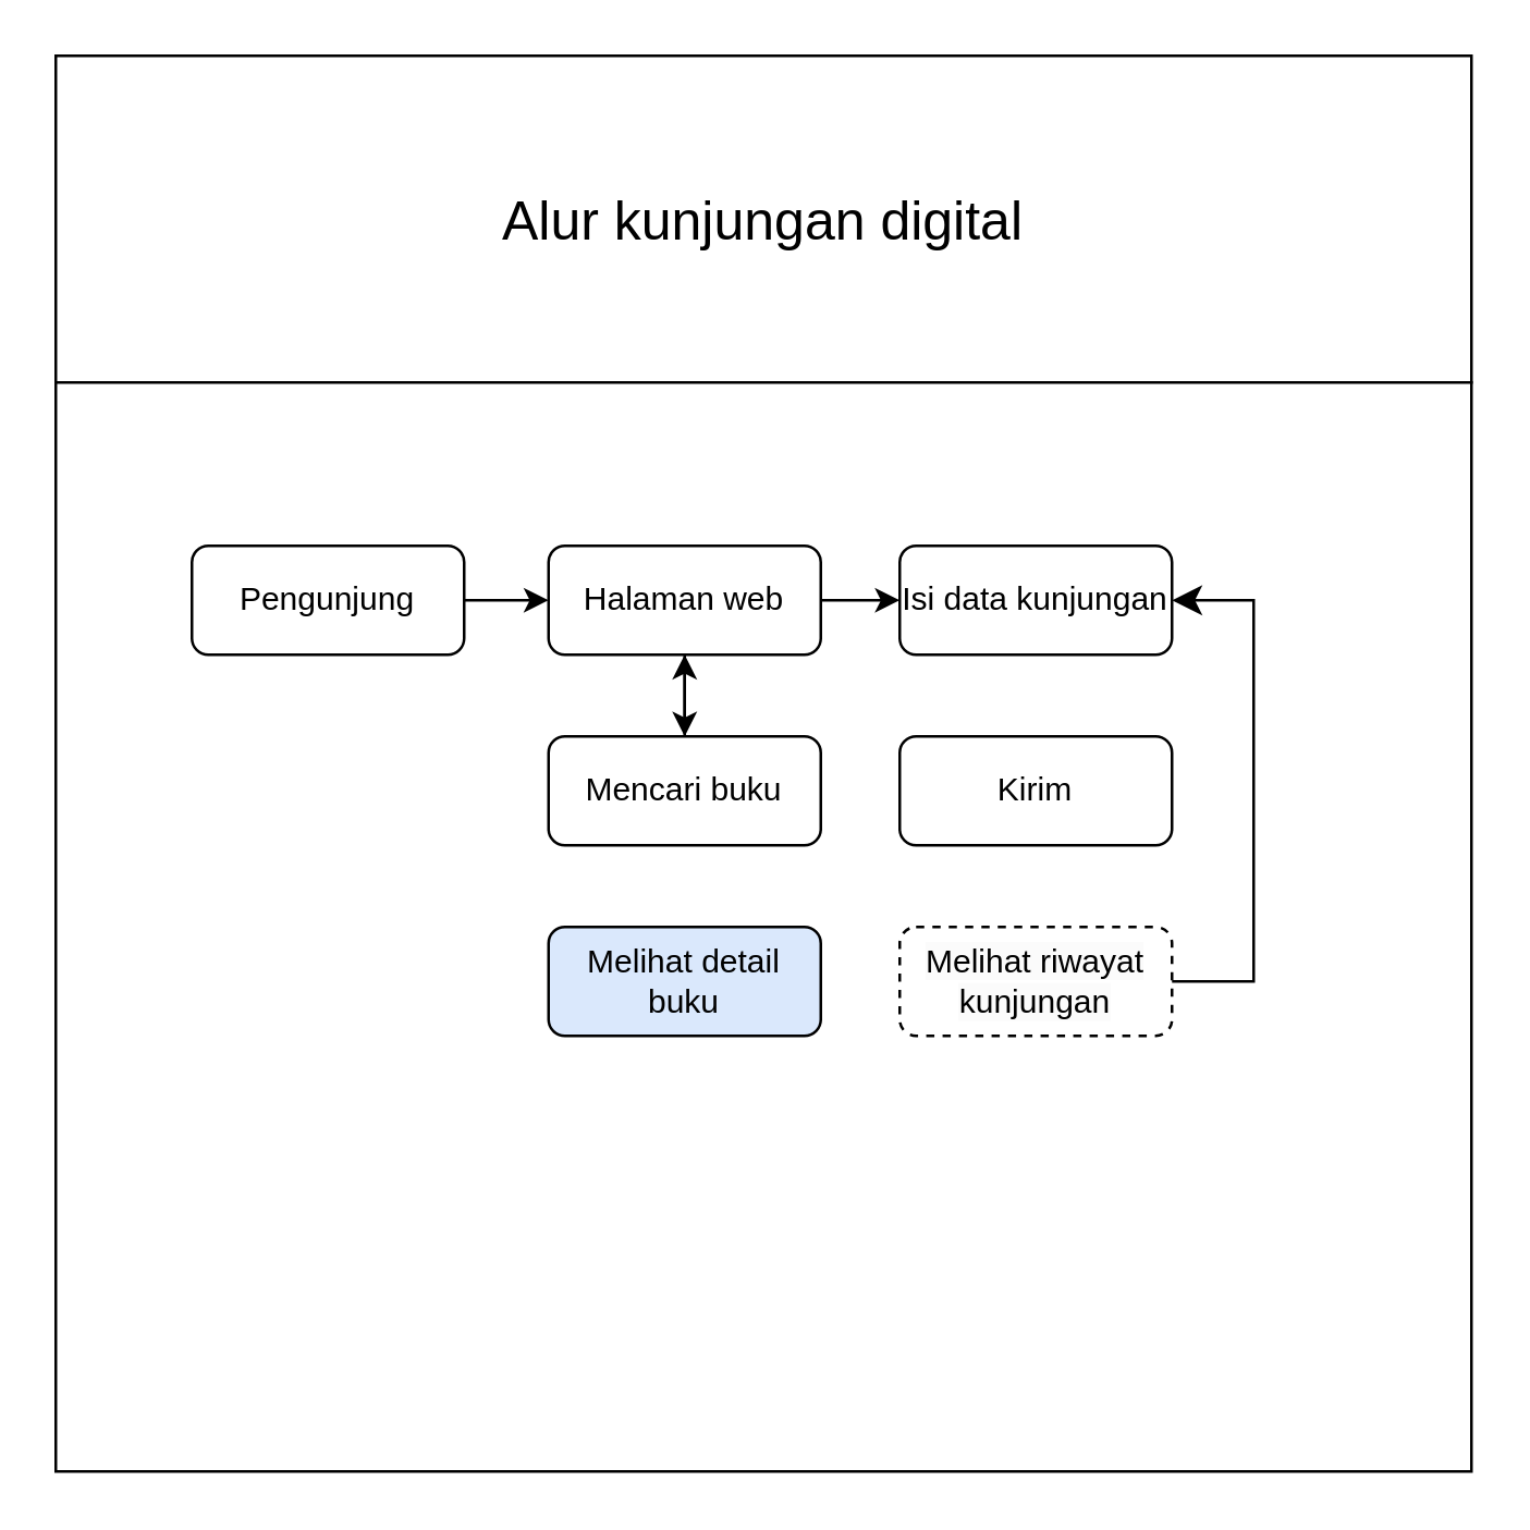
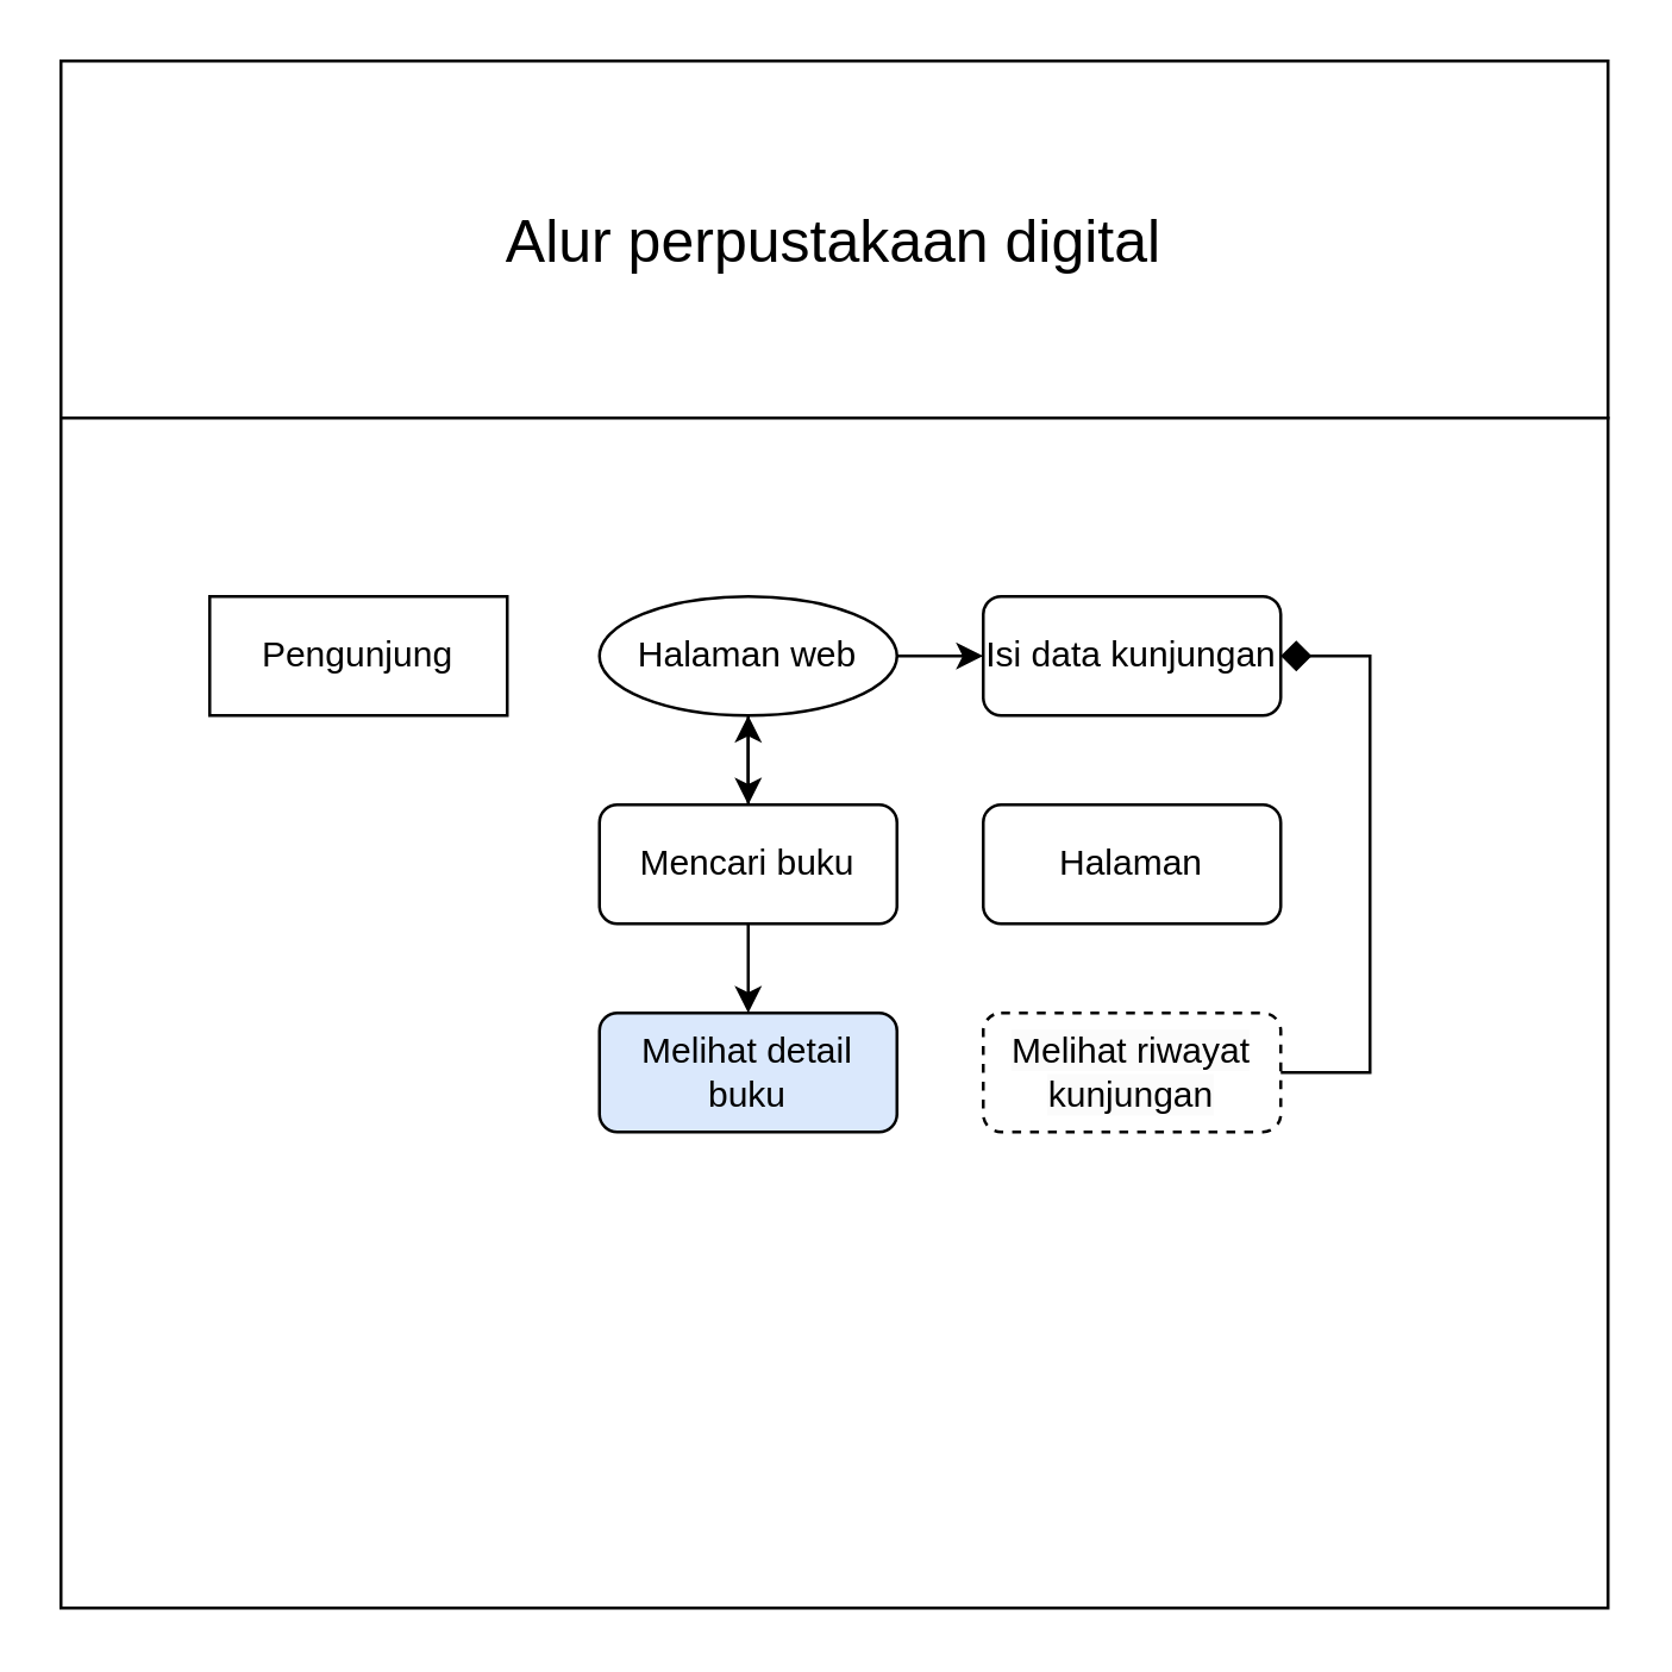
  <mxCell id="0" />
  <mxCell id="1" parent="0" />
- <mxCell id="2" value="&lt;font style=&quot;font-size: 20px;&quot;&gt;Alur kunjungan digital&lt;/font&gt;" style="rounded=0;whiteSpace=wrap;html=1;" vertex="1" parent="1"><mxGeometry x="20" y="20" width="520" height="120" as="geometry" /></mxCell>
+ <mxCell id="2" value="&lt;font style=&quot;font-size: 20px;&quot;&gt;Alur perpustakaan digital&lt;/font&gt;" style="rounded=0;whiteSpace=wrap;html=1;" vertex="1" parent="1"><mxGeometry x="20" y="20" width="520" height="120" as="geometry" /></mxCell>
  <mxCell id="3" value="" style="rounded=0;whiteSpace=wrap;html=1;" vertex="1" parent="1"><mxGeometry x="20" y="140" width="520" height="400" as="geometry" /></mxCell>
- <mxCell id="4" style="edgeStyle=orthogonalEdgeStyle;rounded=0;orthogonalLoop=1;jettySize=auto;html=1;exitX=1;exitY=0.5;exitDx=0;exitDy=0;entryX=0;entryY=0.5;entryDx=0;entryDy=0;" edge="1" parent="1" source="5" target="8"><mxGeometry relative="1" as="geometry" /></mxCell>
- <mxCell id="5" value="Pengunjung" style="rounded=1;whiteSpace=wrap;html=1;" vertex="1" parent="1"><mxGeometry x="70" y="200" width="100" height="40" as="geometry" /></mxCell>
+ <mxCell id="5" value="Pengunjung" style="whiteSpace=wrap;html=1;rounded=0;" vertex="1" parent="1"><mxGeometry x="70" y="200" width="100" height="40" as="geometry" /></mxCell>
  <mxCell id="6" style="edgeStyle=orthogonalEdgeStyle;rounded=0;orthogonalLoop=1;jettySize=auto;html=1;exitX=1;exitY=0.5;exitDx=0;exitDy=0;" edge="1" parent="1" source="8" target="9"><mxGeometry relative="1" as="geometry" /></mxCell>
  <mxCell id="7" style="edgeStyle=orthogonalEdgeStyle;rounded=0;orthogonalLoop=1;jettySize=auto;html=1;exitX=0.5;exitY=1;exitDx=0;exitDy=0;entryX=0.5;entryY=0;entryDx=0;entryDy=0;" edge="1" parent="1" source="8" target="12"><mxGeometry relative="1" as="geometry" /></mxCell>
- <mxCell id="8" value="Halaman web" style="rounded=1;whiteSpace=wrap;html=1;" vertex="1" parent="1"><mxGeometry x="201" y="200" width="100" height="40" as="geometry" /></mxCell>
+ <mxCell id="8" value="Halaman web" style="ellipse;whiteSpace=wrap;html=1;" vertex="1" parent="1"><mxGeometry x="201" y="200" width="100" height="40" as="geometry" /></mxCell>
  <mxCell id="9" value="Isi data kunjungan" style="rounded=1;whiteSpace=wrap;html=1;" vertex="1" parent="1"><mxGeometry x="330" y="200" width="100" height="40" as="geometry" /></mxCell>
+ <mxCell id="10" style="edgeStyle=orthogonalEdgeStyle;rounded=0;orthogonalLoop=1;jettySize=auto;html=1;exitX=0.5;exitY=1;exitDx=0;exitDy=0;entryX=0.5;entryY=0;entryDx=0;entryDy=0;" edge="1" parent="1" source="12" target="14"><mxGeometry relative="1" as="geometry" /></mxCell>
  <mxCell id="11" style="edgeStyle=orthogonalEdgeStyle;rounded=0;orthogonalLoop=1;jettySize=auto;html=1;exitX=0.5;exitY=0;exitDx=0;exitDy=0;entryX=0.5;entryY=1;entryDx=0;entryDy=0;" edge="1" parent="1" source="12" target="8"><mxGeometry relative="1" as="geometry" /></mxCell>
  <mxCell id="12" value="Mencari buku" style="rounded=1;whiteSpace=wrap;html=1;" vertex="1" parent="1"><mxGeometry x="201" y="270" width="100" height="40" as="geometry" /></mxCell>
- <mxCell id="13" value="Kirim" style="rounded=1;whiteSpace=wrap;html=1;" vertex="1" parent="1"><mxGeometry x="330" y="270" width="100" height="40" as="geometry" /></mxCell>
+ <mxCell id="13" value="Halaman" style="rounded=1;whiteSpace=wrap;html=1;" vertex="1" parent="1"><mxGeometry x="330" y="270" width="100" height="40" as="geometry" /></mxCell>
  <mxCell id="14" value="Melihat detail buku" style="rounded=1;whiteSpace=wrap;html=1;fillColor=#dae8fc;" vertex="1" parent="1"><mxGeometry x="201" y="340" width="100" height="40" as="geometry" /></mxCell>
  <mxCell id="15" value="&lt;font style=&quot;&quot;&gt;&lt;span style=&quot;color: rgb(0, 0, 0); font-family: Helvetica; font-style: normal; font-variant-ligatures: normal; font-variant-caps: normal; font-weight: 400; letter-spacing: normal; orphans: 2; text-align: center; text-indent: 0px; text-transform: none; widows: 2; word-spacing: 0px; -webkit-text-stroke-width: 0px; background-color: rgb(251, 251, 251); text-decoration-thickness: initial; text-decoration-style: initial; text-decoration-color: initial; float: none; display: inline !important;&quot;&gt;&lt;font style=&quot;font-size: 12px;&quot;&gt;Melihat riwayat kunjungan&lt;/font&gt;&lt;/span&gt;&lt;br&gt;&lt;/font&gt;" style="rounded=1;whiteSpace=wrap;html=1;dashed=1;" vertex="1" parent="1"><mxGeometry x="330" y="340" width="100" height="40" as="geometry" /></mxCell>
- <mxCell id="16" value="" style="edgeStyle=elbowEdgeStyle;elbow=horizontal;endArrow=classic;html=1;curved=0;rounded=0;endSize=8;startSize=8;entryX=1;entryY=0.5;entryDx=0;entryDy=0;exitX=1;exitY=0.5;exitDx=0;exitDy=0;" edge="1" parent="1" source="15" target="9"><mxGeometry width="50" height="50" relative="1" as="geometry"><mxPoint x="450" y="310" as="sourcePoint" /><mxPoint x="500" y="260" as="targetPoint" /><Array as="points"><mxPoint x="460" y="300" /></Array></mxGeometry></mxCell>
+ <mxCell id="16" value="" style="edgeStyle=elbowEdgeStyle;elbow=horizontal;endArrow=diamond;html=1;curved=0;rounded=0;endSize=8;startSize=8;entryX=1;entryY=0.5;entryDx=0;entryDy=0;exitX=1;exitY=0.5;exitDx=0;exitDy=0;" edge="1" parent="1" source="15" target="9"><mxGeometry width="50" height="50" relative="1" as="geometry"><mxPoint x="450" y="310" as="sourcePoint" /><mxPoint x="500" y="260" as="targetPoint" /><Array as="points"><mxPoint x="460" y="300" /></Array></mxGeometry></mxCell>
